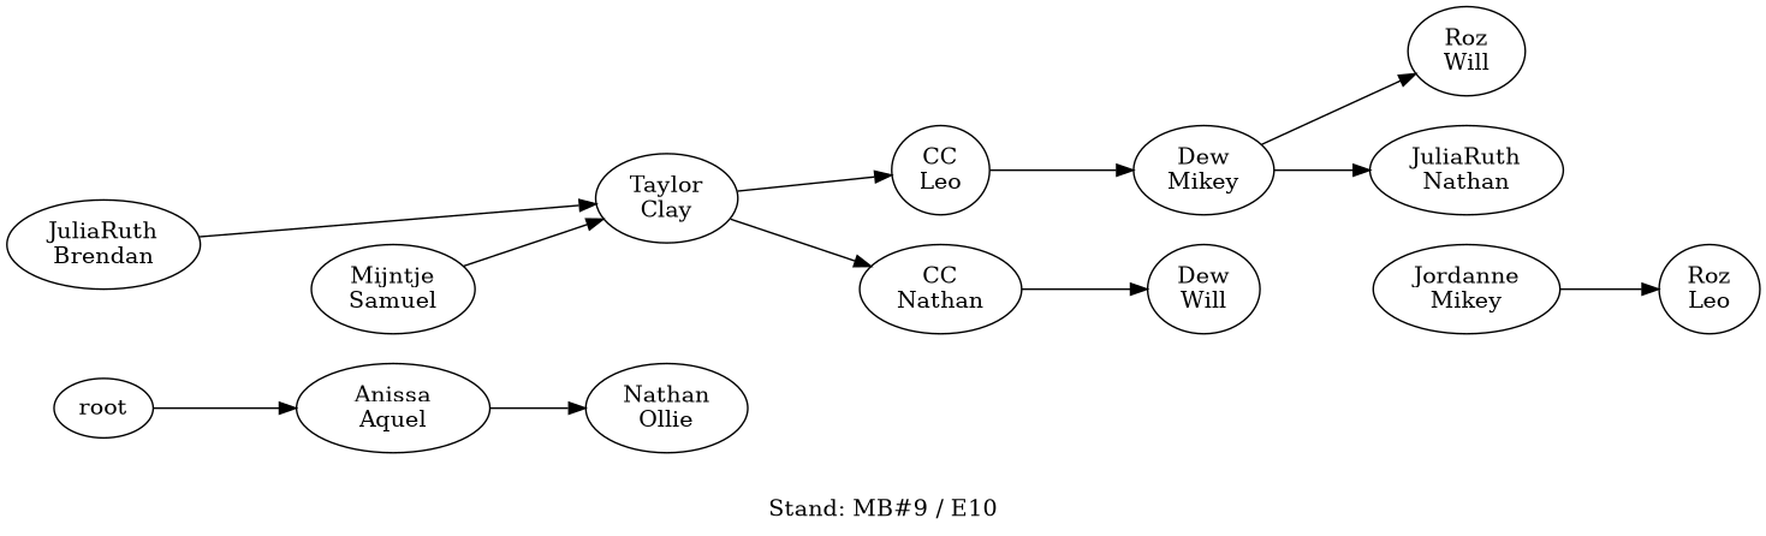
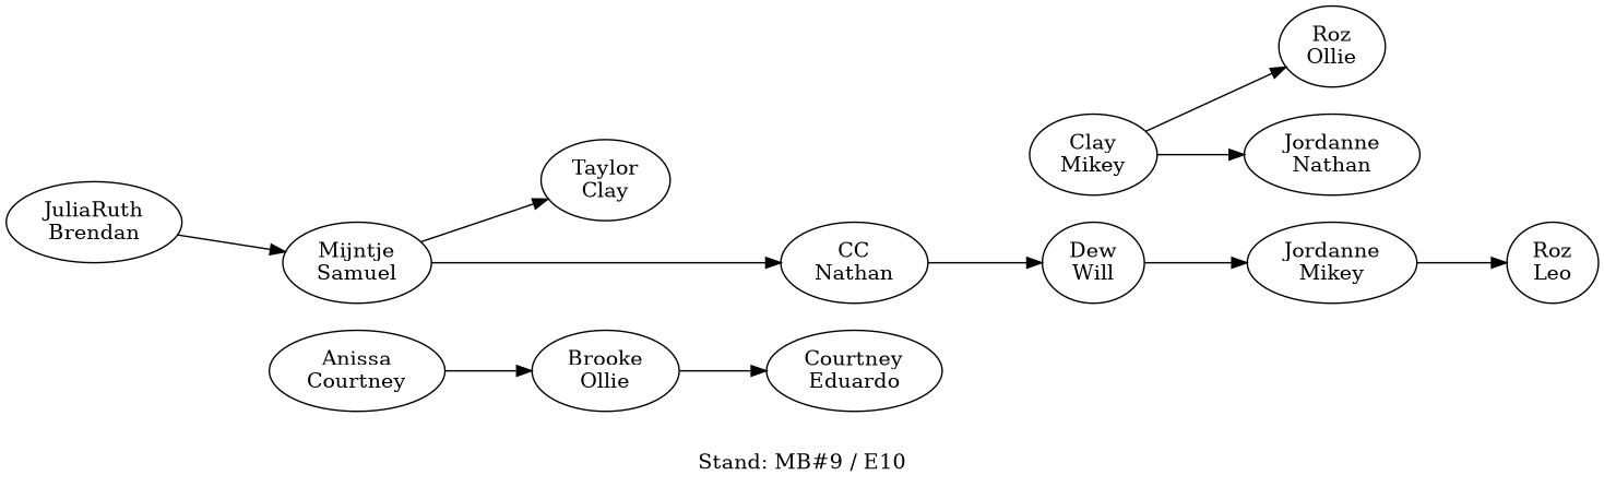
  digraph {
    label="Stand: MB#9 / E10"
    labelloc=b
    rankdir=LR
    ranksep=0.8
-   n1 [label="Anissa\nAquel"]
-   n2 [label="Nathan\nOllie"]
-   root
+   n1 [label="Anissa\nCourtney"]
+   n2 [label="Brooke\nOllie"]
+   n3 [label="Courtney\nEduardo"]
    n5 [label="JuliaRuth\nBrendan"]
    n6 [label="Mijntje\nSamuel"]
    n7 [label="Taylor\nClay"]
    n8 [label="CC\nNathan"]
-   n9 [label="CC\nLeo"]
    n10 [label="Dew\nWill"]
-   n11 [label="Dew\nMikey"]
+   n11 [label="Clay\nMikey"]
    n12 [label="Jordanne\nMikey"]
    n13 [label="Roz\nLeo"]
-   n14 [label="JuliaRuth\nNathan"]
-   n15 [label="Roz\nWill"]
+   n14 [label="Jordanne\nNathan"]
+   n15 [label="Roz\nOllie"]
    n1 -> n2
-   root -> n1
-   n5 -> n7
+   n2 -> n3
+   n5 -> n6
    n6 -> n7
-   n7 -> n8
-   n7 -> n9
+   n6 -> n8
    n8 -> n10
-   n9 -> n11
+   n10 -> n12
    n11 -> n14
    n11 -> n15
    n12 -> n13
  }
